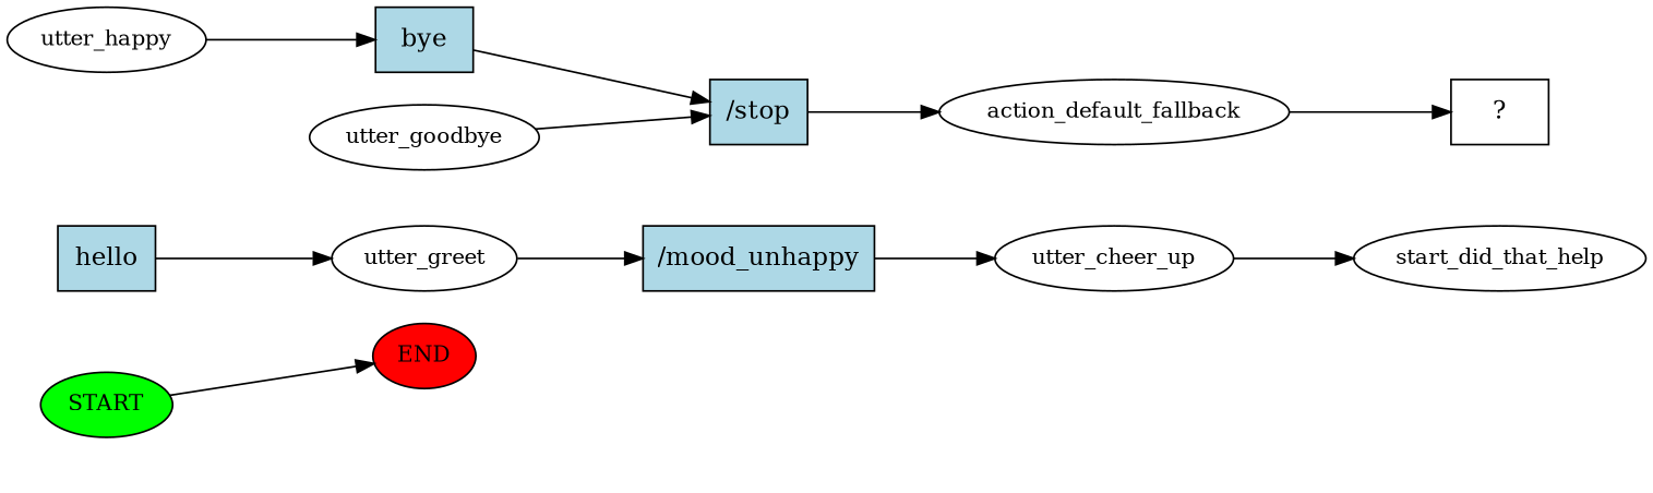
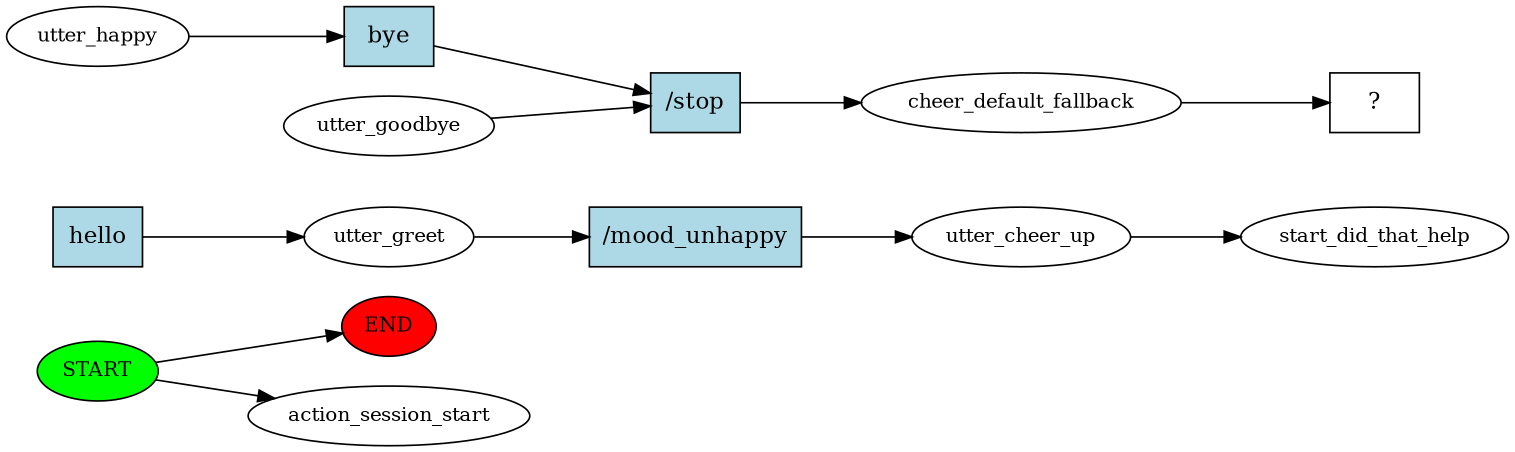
  digraph {
    rankdir=LR
    node [fontsize=12]
    n1 [fillcolor=green label=START style=filled]
    n2 [fillcolor=red label=END style=filled]
+   n3 [label=action_session_start]
    n4 [fillcolor=lightblue label=hello shape=rect style=filled fontsize=""]
    n5 [label=utter_greet]
    n6 [fillcolor=lightblue label="/mood_unhappy" shape=rect style=filled fontsize=""]
    n7 [label=utter_cheer_up]
    n8 [label=start_did_that_help]
    n9 [label=utter_happy]
    n10 [fillcolor=lightblue label=bye shape=rect style=filled fontsize=""]
    n11 [fillcolor=lightblue label="/stop" shape=rect style=filled fontsize=""]
    n12 [label=utter_goodbye]
-   n13 [label=action_default_fallback]
+   n13 [label=cheer_default_fallback]
    n14 [label="  ?  " shape=rect fontsize=""]
    n1 -> n2
+   n1 -> n3
    n4 -> n5
    n5 -> n6
    n6 -> n7
    n7 -> n8
    n9 -> n10
    n10 -> n11
    n11 -> n13
    n12 -> n11
    n13 -> n14
  }
